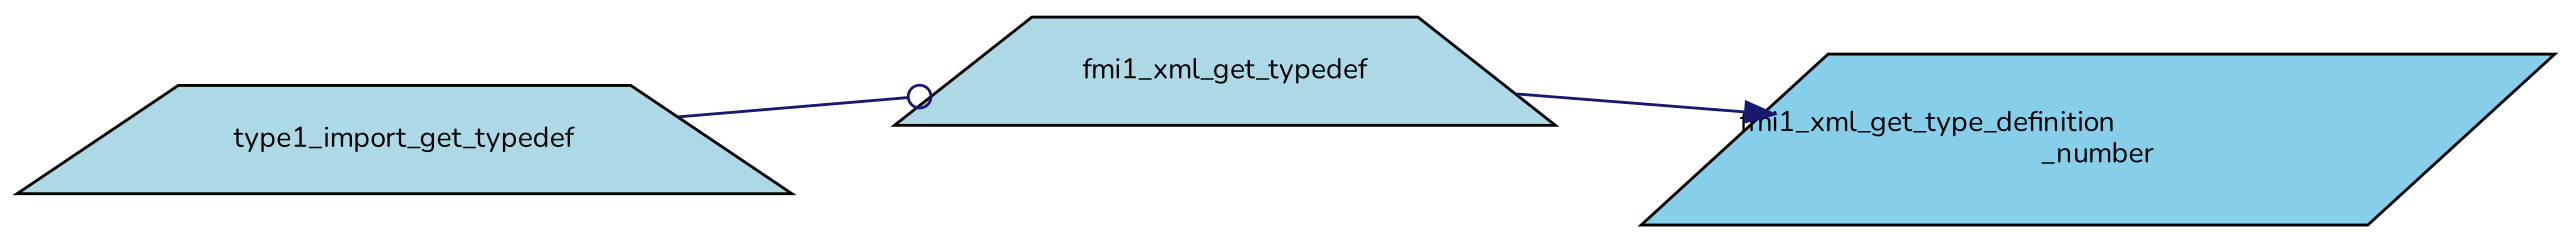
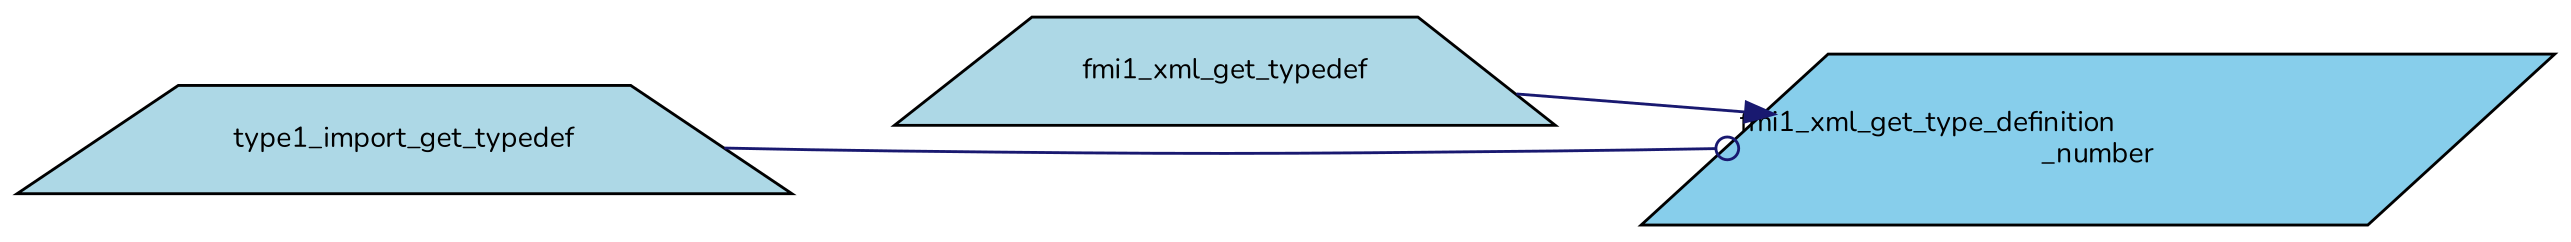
  digraph {
    fontname=Nunito
    rankdir=LR
    node [color=black fillcolor=lightblue fontname=Nunito fontsize=10 shape=trapezium style=filled]
    edge [color=midnightblue fontname=Nunito fontsize=10 labelfontname=Helvetica labelfontsize=10 style=solid]
    n1 [fontcolor=black height=0.2 label=type1_import_get_typedef width=0.4]
    n2 [height=0.2 label=fmi1_xml_get_typedef width=0.4]
    n3 [fillcolor=skyblue height=0.2 label="fmi1_xml_get_type_definition\l_number" shape=parallelogram width=0.4]
-   n1 -> n2 [arrowhead=odot]
+   n1 -> n3 [arrowhead=odot]
    n2 -> n3 [arrowhead=normal]
  }
